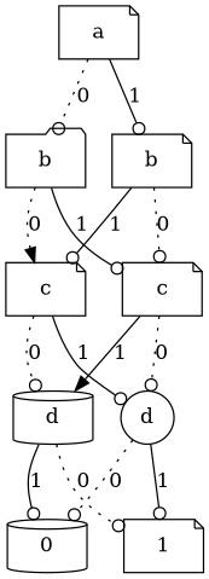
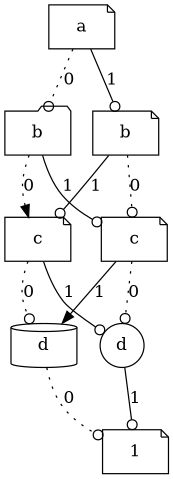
  digraph {
    node [shape=note]
    edge [style=dotted arrowhead=odot]
    n1 [label=a]
    n2 [label=b shape=folder]
    n3 [label=b]
    n4 [label=c]
    n5 [label=c]
    n6 [label=d shape=cylinder]
    n7 [label=d shape=circle]
-   n8 [label=0 shape=cylinder]
    n9 [label=1]
    subgraph sub_1 {
      rank=same
      n1
    }
    subgraph sub_2 {
      rank=same
      n2
      n3
    }
    subgraph sub_3 {
      rank=same
      n4
      n5
    }
    subgraph sub_4 {
      rank=same
      n6
      n7
    }
    n1 -> n2 [label=0]
    n1 -> n3 [label=1 style=solid]
    n2 -> n4 [label=0 arrowhead=normal]
    n2 -> n5 [label=1 style=solid]
    n3 -> n4 [label=1 style=solid]
    n3 -> n5 [label=0]
    n4 -> n6 [label=0]
    n4 -> n7 [label=1 style=solid]
    n5 -> n6 [label=1 style=solid arrowhead=normal]
    n5 -> n7 [label=0]
-   n6 -> n8 [label=1 style=solid]
    n6 -> n9 [label=0]
-   n7 -> n8 [label=0]
    n7 -> n9 [label=1 style=solid]
  }
